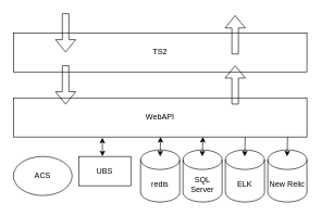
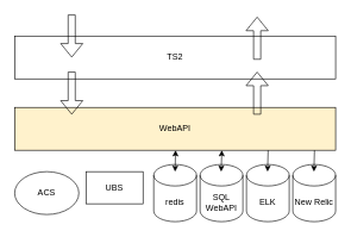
  <mxCell id="0" />
  <mxCell id="1" parent="0" />
  <mxCell id="2" value="TS2" style="rounded=0;whiteSpace=wrap;html=1;" vertex="1" parent="1"><mxGeometry x="20" y="50" width="450" height="60" as="geometry" /></mxCell>
- <mxCell id="3" value="WebAPI" style="rounded=0;whiteSpace=wrap;html=1;" vertex="1" parent="1"><mxGeometry x="20" y="150" width="450" height="60" as="geometry" /></mxCell>
+ <mxCell id="3" value="WebAPI" style="rounded=0;whiteSpace=wrap;html=1;fillColor=#fff2cc;" vertex="1" parent="1"><mxGeometry x="20" y="150" width="450" height="60" as="geometry" /></mxCell>
  <mxCell id="4" value="ACS" style="ellipse;whiteSpace=wrap;html=1;" vertex="1" parent="1"><mxGeometry x="20" y="240" width="90" height="60" as="geometry" /></mxCell>
  <mxCell id="5" value="UBS" style="rounded=0;whiteSpace=wrap;html=1;" vertex="1" parent="1"><mxGeometry x="120" y="240" width="80" height="45" as="geometry" /></mxCell>
  <mxCell id="6" value="redis" style="shape=cylinder3;whiteSpace=wrap;html=1;boundedLbl=1;backgroundOutline=1;size=15;" vertex="1" parent="1"><mxGeometry x="215" y="230" width="60" height="80" as="geometry" /></mxCell>
- <mxCell id="7" value="SQL&lt;br&gt;Server" style="shape=cylinder3;whiteSpace=wrap;html=1;boundedLbl=1;backgroundOutline=1;size=15;" vertex="1" parent="1"><mxGeometry x="280" y="230" width="60" height="80" as="geometry" /></mxCell>
+ <mxCell id="7" value="SQL&lt;br&gt;WebAPI" style="shape=cylinder3;whiteSpace=wrap;html=1;boundedLbl=1;backgroundOutline=1;size=15;" vertex="1" parent="1"><mxGeometry x="280" y="230" width="60" height="80" as="geometry" /></mxCell>
  <mxCell id="8" value="ELK" style="shape=cylinder3;whiteSpace=wrap;html=1;boundedLbl=1;backgroundOutline=1;size=15;" vertex="1" parent="1"><mxGeometry x="345" y="230" width="60" height="80" as="geometry" /></mxCell>
  <mxCell id="9" value="New Relic" style="shape=cylinder3;whiteSpace=wrap;html=1;boundedLbl=1;backgroundOutline=1;size=15;" vertex="1" parent="1"><mxGeometry x="410" y="230" width="60" height="80" as="geometry" /></mxCell>
  <mxCell id="10" value="" style="shape=flexArrow;endArrow=classic;html=1;rounded=0;" edge="1" parent="1"><mxGeometry width="50" height="50" relative="1" as="geometry"><mxPoint x="100" y="20" as="sourcePoint" /><mxPoint x="100" y="80" as="targetPoint" /></mxGeometry></mxCell>
  <mxCell id="11" value="" style="shape=flexArrow;endArrow=classic;html=1;rounded=0;" edge="1" parent="1"><mxGeometry width="50" height="50" relative="1" as="geometry"><mxPoint x="360" y="160" as="sourcePoint" /><mxPoint x="360" y="100" as="targetPoint" /></mxGeometry></mxCell>
  <mxCell id="12" value="" style="shape=flexArrow;endArrow=classic;html=1;rounded=0;" edge="1" parent="1"><mxGeometry width="50" height="50" relative="1" as="geometry"><mxPoint x="100" y="100" as="sourcePoint" /><mxPoint x="100" y="160" as="targetPoint" /></mxGeometry></mxCell>
- <mxCell id="13" value="" style="endArrow=classic;startArrow=classic;html=1;rounded=0;entryX=0.303;entryY=1.02;entryDx=0;entryDy=0;entryPerimeter=0;exitX=0.457;exitY=-0.005;exitDx=0;exitDy=0;exitPerimeter=0;" edge="1" parent="1" source="5" target="3"><mxGeometry width="50" height="50" relative="1" as="geometry"><mxPoint x="170" y="240" as="sourcePoint" /><mxPoint x="220" y="190" as="targetPoint" /></mxGeometry></mxCell>
  <mxCell id="14" value="" style="endArrow=classic;startArrow=classic;html=1;rounded=0;exitX=0.25;exitY=0.125;exitDx=0;exitDy=0;exitPerimeter=0;entryX=0.468;entryY=1;entryDx=0;entryDy=0;entryPerimeter=0;" edge="1" parent="1"><mxGeometry width="50" height="50" relative="1" as="geometry"><mxPoint x="245" y="240" as="sourcePoint" /><mxPoint x="245.6" y="210" as="targetPoint" /></mxGeometry></mxCell>
  <mxCell id="15" value="" style="endArrow=classic;startArrow=classic;html=1;rounded=0;exitX=0.25;exitY=0.125;exitDx=0;exitDy=0;exitPerimeter=0;entryX=0.468;entryY=1;entryDx=0;entryDy=0;entryPerimeter=0;" edge="1" parent="1"><mxGeometry width="50" height="50" relative="1" as="geometry"><mxPoint x="309.5" y="240" as="sourcePoint" /><mxPoint x="310.5" y="210" as="targetPoint" /></mxGeometry></mxCell>
  <mxCell id="16" value="" style="endArrow=classic;html=1;rounded=0;exitX=0.786;exitY=1.027;exitDx=0;exitDy=0;exitPerimeter=0;" edge="1" parent="1"><mxGeometry width="50" height="50" relative="1" as="geometry"><mxPoint x="440.39" y="210" as="sourcePoint" /><mxPoint x="439.602" y="240" as="targetPoint" /></mxGeometry></mxCell>
  <mxCell id="17" value="" style="endArrow=classic;html=1;rounded=0;exitX=0.786;exitY=1.027;exitDx=0;exitDy=0;exitPerimeter=0;" edge="1" parent="1"><mxGeometry width="50" height="50" relative="1" as="geometry"><mxPoint x="375.39" y="210" as="sourcePoint" /><mxPoint x="374.602" y="240" as="targetPoint" /></mxGeometry></mxCell>
  <mxCell id="18" value="" style="shape=flexArrow;endArrow=classic;html=1;rounded=0;" edge="1" parent="1"><mxGeometry width="50" height="50" relative="1" as="geometry"><mxPoint x="360" y="83" as="sourcePoint" /><mxPoint x="360" y="23" as="targetPoint" /></mxGeometry></mxCell>
